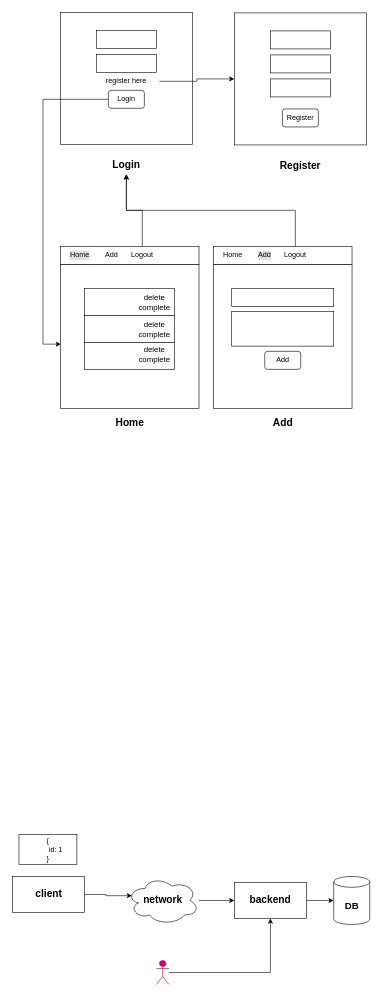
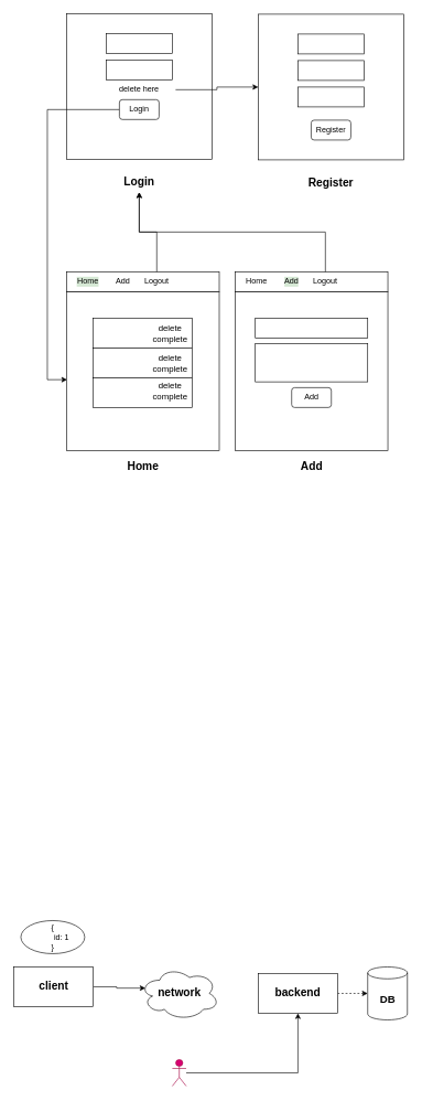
  <mxCell id="0" />
  <mxCell id="1" parent="0" />
  <mxCell id="2" value="" style="rounded=0;whiteSpace=wrap;html=1;" vertex="1" parent="1"><mxGeometry x="100" y="20" width="220" height="220" as="geometry" /></mxCell>
  <mxCell id="3" value="" style="rounded=0;whiteSpace=wrap;html=1;" vertex="1" parent="1"><mxGeometry x="160" y="50" width="100" height="30" as="geometry" /></mxCell>
  <mxCell id="4" value="" style="rounded=0;whiteSpace=wrap;html=1;" vertex="1" parent="1"><mxGeometry x="160" y="90" width="100" height="30" as="geometry" /></mxCell>
  <mxCell id="5" style="edgeStyle=orthogonalEdgeStyle;rounded=0;orthogonalLoop=1;jettySize=auto;html=1;entryX=0.004;entryY=0.554;entryDx=0;entryDy=0;entryPerimeter=0;" edge="1" parent="1" source="6" target="16"><mxGeometry relative="1" as="geometry"><Array as="points"><mxPoint x="71" y="165" /><mxPoint x="71" y="573" /></Array></mxGeometry></mxCell>
  <mxCell id="6" value="Login" style="rounded=1;whiteSpace=wrap;html=1;" vertex="1" parent="1"><mxGeometry x="180" y="150" width="60" height="30" as="geometry" /></mxCell>
  <mxCell id="7" value="" style="rounded=0;whiteSpace=wrap;html=1;" vertex="1" parent="1"><mxGeometry x="390" y="21" width="220" height="220" as="geometry" /></mxCell>
  <mxCell id="8" value="" style="rounded=0;whiteSpace=wrap;html=1;" vertex="1" parent="1"><mxGeometry x="450" y="51" width="100" height="30" as="geometry" /></mxCell>
  <mxCell id="9" value="" style="rounded=0;whiteSpace=wrap;html=1;" vertex="1" parent="1"><mxGeometry x="450" y="91" width="100" height="30" as="geometry" /></mxCell>
  <mxCell id="10" value="Register" style="rounded=1;whiteSpace=wrap;html=1;" vertex="1" parent="1"><mxGeometry x="470" y="181" width="60" height="30" as="geometry" /></mxCell>
  <mxCell id="11" value="" style="rounded=0;whiteSpace=wrap;html=1;" vertex="1" parent="1"><mxGeometry x="450" y="131" width="100" height="30" as="geometry" /></mxCell>
  <mxCell id="12" value="Login" style="text;html=1;strokeColor=none;fillColor=none;align=center;verticalAlign=middle;whiteSpace=wrap;rounded=0;fontStyle=1;fontSize=17;" vertex="1" parent="1"><mxGeometry x="180" y="260" width="60" height="30" as="geometry" /></mxCell>
  <mxCell id="13" value="Register" style="text;html=1;strokeColor=none;fillColor=none;align=center;verticalAlign=middle;whiteSpace=wrap;rounded=0;fontStyle=1;fontSize=17;" vertex="1" parent="1"><mxGeometry x="470" y="261" width="60" height="30" as="geometry" /></mxCell>
  <mxCell id="14" style="edgeStyle=orthogonalEdgeStyle;rounded=0;orthogonalLoop=1;jettySize=auto;html=1;entryX=0;entryY=0.5;entryDx=0;entryDy=0;" edge="1" parent="1" source="15" target="7"><mxGeometry relative="1" as="geometry" /></mxCell>
- <mxCell id="15" value="register here" style="text;html=1;strokeColor=none;fillColor=none;align=center;verticalAlign=middle;whiteSpace=wrap;rounded=0;" vertex="1" parent="1"><mxGeometry x="155" y="120" width="110" height="30" as="geometry" /></mxCell>
+ <mxCell id="15" value="delete here" style="text;html=1;strokeColor=none;fillColor=none;align=center;verticalAlign=middle;whiteSpace=wrap;rounded=0;" vertex="1" parent="1"><mxGeometry x="155" y="120" width="110" height="30" as="geometry" /></mxCell>
  <mxCell id="16" value="" style="rounded=0;whiteSpace=wrap;html=1;" vertex="1" parent="1"><mxGeometry x="100" y="440" width="231" height="240" as="geometry" /></mxCell>
  <mxCell id="17" value="Home" style="text;html=1;strokeColor=none;fillColor=none;align=center;verticalAlign=middle;whiteSpace=wrap;rounded=0;fontStyle=1;fontSize=17;" vertex="1" parent="1"><mxGeometry x="185.5" y="690" width="60" height="30" as="geometry" /></mxCell>
  <mxCell id="18" value="" style="rounded=0;whiteSpace=wrap;html=1;" vertex="1" parent="1"><mxGeometry x="140.5" y="480" width="150" height="45" as="geometry" /></mxCell>
  <mxCell id="19" value="" style="rounded=0;whiteSpace=wrap;html=1;" vertex="1" parent="1"><mxGeometry x="140.5" y="525" width="150" height="45" as="geometry" /></mxCell>
  <mxCell id="20" value="" style="rounded=0;whiteSpace=wrap;html=1;" vertex="1" parent="1"><mxGeometry x="140.5" y="570" width="150" height="45" as="geometry" /></mxCell>
  <mxCell id="21" value="" style="rounded=0;whiteSpace=wrap;html=1;" vertex="1" parent="1"><mxGeometry x="100" y="410" width="231" height="30" as="geometry" /></mxCell>
  <mxCell id="22" value="Home" style="text;html=1;strokeColor=none;fillColor=none;align=center;verticalAlign=middle;whiteSpace=wrap;rounded=0;labelBackgroundColor=#D5E8D4;" vertex="1" parent="1"><mxGeometry x="107" y="410" width="51" height="30" as="geometry" /></mxCell>
  <mxCell id="23" value="Add" style="text;html=1;strokeColor=none;fillColor=none;align=center;verticalAlign=middle;whiteSpace=wrap;rounded=0;" vertex="1" parent="1"><mxGeometry x="160" y="410" width="51" height="30" as="geometry" /></mxCell>
  <mxCell id="24" style="edgeStyle=orthogonalEdgeStyle;rounded=0;orthogonalLoop=1;jettySize=auto;html=1;entryX=0.5;entryY=1;entryDx=0;entryDy=0;" edge="1" parent="1" source="25" target="12"><mxGeometry relative="1" as="geometry" /></mxCell>
  <mxCell id="25" value="Logout" style="text;html=1;strokeColor=none;fillColor=none;align=center;verticalAlign=middle;whiteSpace=wrap;rounded=0;" vertex="1" parent="1"><mxGeometry x="211" y="410" width="51" height="30" as="geometry" /></mxCell>
  <mxCell id="26" value="delete&lt;br&gt;complete" style="text;html=1;strokeColor=none;fillColor=none;align=center;verticalAlign=middle;whiteSpace=wrap;rounded=0;fontSize=13;" vertex="1" parent="1"><mxGeometry x="231" y="482.5" width="52" height="40" as="geometry" /></mxCell>
  <mxCell id="27" value="delete&lt;br&gt;complete" style="text;html=1;strokeColor=none;fillColor=none;align=center;verticalAlign=middle;whiteSpace=wrap;rounded=0;fontSize=13;" vertex="1" parent="1"><mxGeometry x="231" y="570" width="52" height="40" as="geometry" /></mxCell>
  <mxCell id="28" value="delete&lt;br&gt;complete" style="text;html=1;strokeColor=none;fillColor=none;align=center;verticalAlign=middle;whiteSpace=wrap;rounded=0;fontSize=13;" vertex="1" parent="1"><mxGeometry x="231" y="527.5" width="52" height="40" as="geometry" /></mxCell>
  <mxCell id="29" value="" style="rounded=0;whiteSpace=wrap;html=1;" vertex="1" parent="1"><mxGeometry x="355" y="440" width="231" height="240" as="geometry" /></mxCell>
  <mxCell id="30" value="Add" style="text;html=1;strokeColor=none;fillColor=none;align=center;verticalAlign=middle;whiteSpace=wrap;rounded=0;fontStyle=1;fontSize=17;" vertex="1" parent="1"><mxGeometry x="440.5" y="690" width="60" height="30" as="geometry" /></mxCell>
  <mxCell id="31" value="" style="rounded=0;whiteSpace=wrap;html=1;" vertex="1" parent="1"><mxGeometry x="355" y="410" width="231" height="30" as="geometry" /></mxCell>
  <mxCell id="32" value="Home" style="text;html=1;strokeColor=none;fillColor=none;align=center;verticalAlign=middle;whiteSpace=wrap;rounded=0;" vertex="1" parent="1"><mxGeometry x="362" y="410" width="51" height="30" as="geometry" /></mxCell>
  <mxCell id="33" value="Add" style="text;html=1;strokeColor=none;fillColor=none;align=center;verticalAlign=middle;whiteSpace=wrap;rounded=0;labelBackgroundColor=#D5E8D4;" vertex="1" parent="1"><mxGeometry x="415" y="410" width="51" height="30" as="geometry" /></mxCell>
  <mxCell id="34" style="edgeStyle=orthogonalEdgeStyle;rounded=0;orthogonalLoop=1;jettySize=auto;html=1;" edge="1" parent="1" source="35" target="12"><mxGeometry relative="1" as="geometry"><Array as="points"><mxPoint x="492" y="350" /><mxPoint x="210" y="350" /></Array></mxGeometry></mxCell>
  <mxCell id="35" value="Logout" style="text;html=1;strokeColor=none;fillColor=none;align=center;verticalAlign=middle;whiteSpace=wrap;rounded=0;" vertex="1" parent="1"><mxGeometry x="466" y="410" width="51" height="30" as="geometry" /></mxCell>
  <mxCell id="36" value="" style="rounded=0;whiteSpace=wrap;html=1;" vertex="1" parent="1"><mxGeometry x="385.5" y="480" width="170" height="30" as="geometry" /></mxCell>
  <mxCell id="37" value="" style="rounded=0;whiteSpace=wrap;html=1;" vertex="1" parent="1"><mxGeometry x="385.5" y="518.75" width="170" height="57.5" as="geometry" /></mxCell>
  <mxCell id="38" value="Add" style="rounded=1;whiteSpace=wrap;html=1;" vertex="1" parent="1"><mxGeometry x="440.5" y="585" width="60" height="30" as="geometry" /></mxCell>
  <mxCell id="39" style="edgeStyle=orthogonalEdgeStyle;rounded=0;orthogonalLoop=1;jettySize=auto;html=1;entryX=0.07;entryY=0.4;entryDx=0;entryDy=0;entryPerimeter=0;" edge="1" parent="1" source="40" target="44"><mxGeometry relative="1" as="geometry" /></mxCell>
  <mxCell id="40" value="client" style="rounded=0;whiteSpace=wrap;html=1;fontStyle=1;fontSize=17;" vertex="1" parent="1"><mxGeometry x="20.5" y="1460" width="120" height="60" as="geometry" /></mxCell>
- <mxCell id="41" style="edgeStyle=orthogonalEdgeStyle;rounded=0;orthogonalLoop=1;jettySize=auto;html=1;" edge="1" parent="1" source="42" target="45"><mxGeometry relative="1" as="geometry" /></mxCell>
+ <mxCell id="41" style="edgeStyle=orthogonalEdgeStyle;rounded=0;orthogonalLoop=1;jettySize=auto;html=1;dashed=1;" edge="1" parent="1" source="42" target="45"><mxGeometry relative="1" as="geometry" /></mxCell>
  <mxCell id="42" value="backend" style="rounded=0;whiteSpace=wrap;html=1;fontStyle=1;fontSize=17;" vertex="1" parent="1"><mxGeometry x="390" y="1470" width="120" height="60" as="geometry" /></mxCell>
- <mxCell id="43" style="edgeStyle=orthogonalEdgeStyle;rounded=0;orthogonalLoop=1;jettySize=auto;html=1;" edge="1" parent="1" source="44" target="42"><mxGeometry relative="1" as="geometry" /></mxCell>
  <mxCell id="44" value="network" style="ellipse;shape=cloud;whiteSpace=wrap;html=1;fontStyle=1;fontSize=17;" vertex="1" parent="1"><mxGeometry x="211" y="1460" width="120" height="80" as="geometry" /></mxCell>
  <mxCell id="45" value="DB" style="shape=cylinder3;whiteSpace=wrap;html=1;boundedLbl=1;backgroundOutline=1;size=9;fontStyle=1;fontSize=16;" vertex="1" parent="1"><mxGeometry x="555.5" y="1460" width="60" height="80" as="geometry" /></mxCell>
  <mxCell id="46" value="" style="edgeStyle=orthogonalEdgeStyle;rounded=0;orthogonalLoop=1;jettySize=auto;html=1;" edge="1" parent="1" source="47" target="42"><mxGeometry relative="1" as="geometry" /></mxCell>
  <mxCell id="47" value="Hacker" style="shape=umlActor;verticalLabelPosition=bottom;verticalAlign=top;html=1;outlineConnect=0;fillColor=#d80073;fontColor=#ffffff;strokeColor=#A50040;" vertex="1" parent="1"><mxGeometry x="260" y="1600" width="21" height="40" as="geometry" /></mxCell>
- <mxCell id="48" value="{&lt;br&gt;&lt;span style=&quot;white-space: pre;&quot;&gt;&#09;&lt;/span&gt;id: 1&lt;br&gt;}" style="rounded=0;whiteSpace=wrap;html=1;" vertex="1" parent="1"><mxGeometry x="31" y="1390" width="96.5" height="50" as="geometry" /></mxCell>
+ <mxCell id="48" value="{&lt;br&gt;&lt;span style=&quot;white-space: pre;&quot;&gt;&#09;&lt;/span&gt;id: 1&lt;br&gt;}" style="ellipse;whiteSpace=wrap;html=1;" vertex="1" parent="1"><mxGeometry x="31" y="1390" width="96.5" height="50" as="geometry" /></mxCell>
